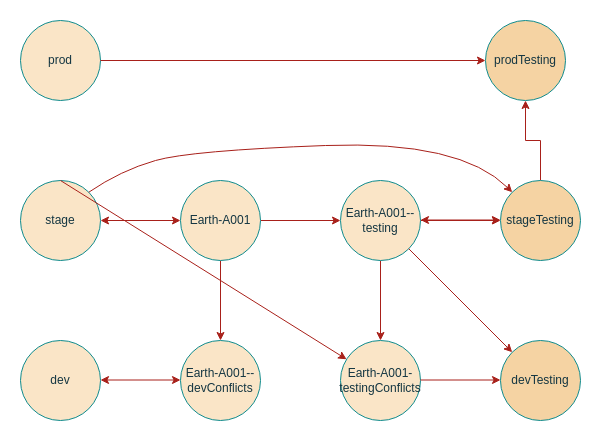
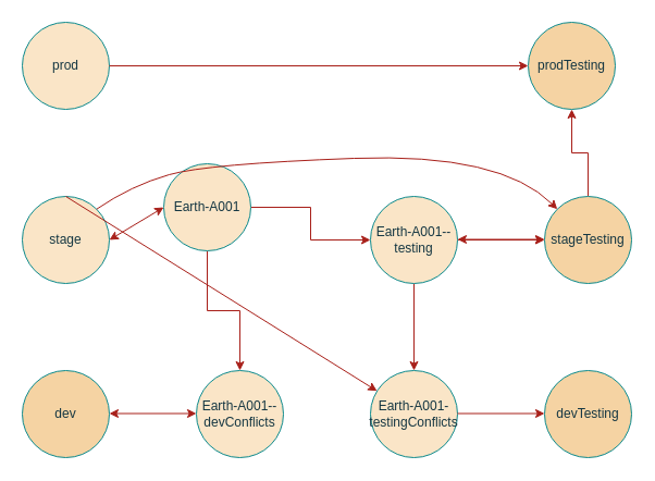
  <mxCell id="0" />
  <mxCell id="1" parent="0" />
  <mxCell id="2" value="prod" style="ellipse;whiteSpace=wrap;html=1;aspect=fixed;fillColor=#FAE5C7;strokeColor=#0F8B8D;labelBackgroundColor=none;fontColor=#143642;" vertex="1" parent="1"><mxGeometry x="20" y="20" width="80" height="80" as="geometry" /></mxCell>
  <mxCell id="3" value="stage" style="ellipse;whiteSpace=wrap;html=1;aspect=fixed;fillColor=#FAE5C7;strokeColor=#0F8B8D;labelBackgroundColor=none;fontColor=#143642;" vertex="1" parent="1"><mxGeometry x="20" y="180" width="80" height="80" as="geometry" /></mxCell>
- <mxCell id="4" value="dev" style="ellipse;whiteSpace=wrap;html=1;aspect=fixed;fillColor=#FAE5C7;strokeColor=#0F8B8D;labelBackgroundColor=none;fontColor=#143642;" vertex="1" parent="1"><mxGeometry x="20" y="340" width="80" height="80" as="geometry" /></mxCell>
+ <mxCell id="4" value="dev" style="ellipse;whiteSpace=wrap;html=1;aspect=fixed;fillColor=#f5d3a3;strokeColor=#0F8B8D;labelBackgroundColor=none;fontColor=#143642;" vertex="1" parent="1"><mxGeometry x="20" y="340" width="80" height="80" as="geometry" /></mxCell>
  <mxCell id="5" value="" style="edgeStyle=orthogonalEdgeStyle;rounded=0;orthogonalLoop=1;jettySize=auto;html=1;labelBackgroundColor=none;strokeColor=#A8201A;fontColor=default;" edge="1" parent="1" source="7" target="8"><mxGeometry relative="1" as="geometry" /></mxCell>
  <mxCell id="6" value="" style="edgeStyle=orthogonalEdgeStyle;rounded=0;orthogonalLoop=1;jettySize=auto;html=1;labelBackgroundColor=none;strokeColor=#A8201A;fontColor=default;" edge="1" parent="1" source="7" target="11"><mxGeometry relative="1" as="geometry" /></mxCell>
- <mxCell id="7" value="Earth-A001" style="ellipse;whiteSpace=wrap;html=1;labelBackgroundColor=none;fillColor=#FAE5C7;strokeColor=#0F8B8D;fontColor=#143642;" vertex="1" parent="1"><mxGeometry x="180" y="180" width="80" height="80" as="geometry" /></mxCell>
+ <mxCell id="7" value="Earth-A001" style="ellipse;whiteSpace=wrap;html=1;labelBackgroundColor=none;fillColor=#FAE5C7;strokeColor=#0F8B8D;fontColor=#143642;" vertex="1" parent="1"><mxGeometry x="150" y="150" width="80" height="80" as="geometry" /></mxCell>
  <mxCell id="8" value="Earth-A001--dev&lt;span style=&quot;background-color: initial;&quot;&gt;Conflicts&lt;/span&gt;" style="ellipse;whiteSpace=wrap;html=1;labelBackgroundColor=none;fillColor=#FAE5C7;strokeColor=#0F8B8D;fontColor=#143642;" vertex="1" parent="1"><mxGeometry x="180" y="340" width="80" height="80" as="geometry" /></mxCell>
  <mxCell id="9" value="" style="edgeStyle=orthogonalEdgeStyle;rounded=0;orthogonalLoop=1;jettySize=auto;html=1;labelBackgroundColor=none;strokeColor=#A8201A;fontColor=default;" edge="1" parent="1" source="11" target="13"><mxGeometry relative="1" as="geometry" /></mxCell>
  <mxCell id="10" value="" style="edgeStyle=orthogonalEdgeStyle;rounded=0;orthogonalLoop=1;jettySize=auto;html=1;labelBackgroundColor=none;strokeColor=#A8201A;fontColor=default;" edge="1" parent="1" source="11" target="20"><mxGeometry relative="1" as="geometry" /></mxCell>
  <mxCell id="11" value="Earth-A001--testing" style="ellipse;whiteSpace=wrap;html=1;labelBackgroundColor=none;fillColor=#FAE5C7;strokeColor=#0F8B8D;fontColor=#143642;" vertex="1" parent="1"><mxGeometry x="340" y="180" width="80" height="80" as="geometry" /></mxCell>
  <mxCell id="12" value="" style="edgeStyle=orthogonalEdgeStyle;rounded=0;orthogonalLoop=1;jettySize=auto;html=1;labelBackgroundColor=none;strokeColor=#A8201A;fontColor=default;" edge="1" parent="1" source="13" target="23"><mxGeometry relative="1" as="geometry" /></mxCell>
  <mxCell id="13" value="stageTesting" style="ellipse;whiteSpace=wrap;html=1;labelBackgroundColor=none;fillColor=#F5D3A3;strokeColor=#0F8B8D;fontColor=#143642;" vertex="1" parent="1"><mxGeometry x="500" y="180" width="80" height="80" as="geometry" /></mxCell>
  <mxCell id="14" value="" style="endArrow=classic;startArrow=classic;html=1;rounded=0;entryX=0;entryY=0.5;entryDx=0;entryDy=0;labelBackgroundColor=none;strokeColor=#A8201A;fontColor=default;" edge="1" parent="1" target="7"><mxGeometry width="50" height="50" relative="1" as="geometry"><mxPoint x="100" y="220" as="sourcePoint" /><mxPoint x="150" y="170" as="targetPoint" /></mxGeometry></mxCell>
  <mxCell id="15" value="" style="endArrow=classic;startArrow=classic;html=1;rounded=0;entryX=0;entryY=0.5;entryDx=0;entryDy=0;labelBackgroundColor=none;strokeColor=#A8201A;fontColor=default;" edge="1" parent="1"><mxGeometry width="50" height="50" relative="1" as="geometry"><mxPoint x="420" y="219.5" as="sourcePoint" /><mxPoint x="500" y="219.5" as="targetPoint" /></mxGeometry></mxCell>
  <mxCell id="16" value="" style="endArrow=classic;startArrow=classic;html=1;rounded=0;entryX=0;entryY=0.5;entryDx=0;entryDy=0;labelBackgroundColor=none;strokeColor=#A8201A;fontColor=default;" edge="1" parent="1"><mxGeometry width="50" height="50" relative="1" as="geometry"><mxPoint x="100" y="379.5" as="sourcePoint" /><mxPoint x="180" y="379.5" as="targetPoint" /></mxGeometry></mxCell>
  <mxCell id="17" value="dev&lt;span style=&quot;background-color: initial;&quot;&gt;Testing&lt;/span&gt;" style="ellipse;whiteSpace=wrap;html=1;labelBackgroundColor=none;fillColor=#F5D3A3;strokeColor=#0F8B8D;fontColor=#143642;" vertex="1" parent="1"><mxGeometry x="500" y="340" width="80" height="80" as="geometry" /></mxCell>
- <mxCell id="18" value="" style="endArrow=classic;html=1;rounded=0;entryX=0;entryY=0;entryDx=0;entryDy=0;labelBackgroundColor=none;strokeColor=#A8201A;fontColor=default;" edge="1" parent="1" source="11" target="17"><mxGeometry width="50" height="50" relative="1" as="geometry"><mxPoint x="370" y="330" as="sourcePoint" /><mxPoint x="420" y="280" as="targetPoint" /></mxGeometry></mxCell>
  <mxCell id="19" value="" style="curved=1;endArrow=classic;html=1;rounded=0;exitX=1;exitY=0;exitDx=0;exitDy=0;labelBackgroundColor=none;strokeColor=#A8201A;fontColor=default;" edge="1" parent="1" source="3" target="13"><mxGeometry width="50" height="50" relative="1" as="geometry"><mxPoint x="110" y="170" as="sourcePoint" /><mxPoint x="460" y="130" as="targetPoint" /><Array as="points"><mxPoint x="120" y="170" /><mxPoint x="190" y="150" /><mxPoint x="460" y="140" /></Array></mxGeometry></mxCell>
  <mxCell id="20" value="Earth-A001-testingConflicts" style="ellipse;whiteSpace=wrap;html=1;labelBackgroundColor=none;fillColor=#FAE5C7;strokeColor=#0F8B8D;fontColor=#143642;" vertex="1" parent="1"><mxGeometry x="340" y="340" width="80" height="80" as="geometry" /></mxCell>
  <mxCell id="21" value="" style="edgeStyle=orthogonalEdgeStyle;rounded=0;orthogonalLoop=1;jettySize=auto;html=1;labelBackgroundColor=none;strokeColor=#A8201A;fontColor=default;" edge="1" parent="1"><mxGeometry relative="1" as="geometry"><mxPoint x="420" y="379.5" as="sourcePoint" /><mxPoint x="500" y="379.5" as="targetPoint" /></mxGeometry></mxCell>
  <mxCell id="22" value="" style="endArrow=classic;html=1;rounded=0;exitX=0.5;exitY=0;exitDx=0;exitDy=0;labelBackgroundColor=none;strokeColor=#A8201A;fontColor=default;" edge="1" parent="1" source="3" target="20"><mxGeometry width="50" height="50" relative="1" as="geometry"><mxPoint x="50" y="160" as="sourcePoint" /><mxPoint x="100" y="110" as="targetPoint" /></mxGeometry></mxCell>
  <mxCell id="23" value="prod&lt;span style=&quot;background-color: initial;&quot;&gt;Testing&lt;/span&gt;" style="ellipse;whiteSpace=wrap;html=1;labelBackgroundColor=none;fillColor=#f5d3a3;strokeColor=#0F8B8D;fontColor=#143642;fillStyle=auto;" vertex="1" parent="1"><mxGeometry x="485" y="20" width="80" height="80" as="geometry" /></mxCell>
  <mxCell id="24" value="" style="endArrow=classic;html=1;rounded=0;exitX=1;exitY=0.5;exitDx=0;exitDy=0;entryX=0;entryY=0.5;entryDx=0;entryDy=0;labelBackgroundColor=none;strokeColor=#A8201A;fontColor=default;" edge="1" parent="1" source="2" target="23"><mxGeometry width="50" height="50" relative="1" as="geometry"><mxPoint x="150" y="50" as="sourcePoint" /><mxPoint x="200" y="0" as="targetPoint" /></mxGeometry></mxCell>
